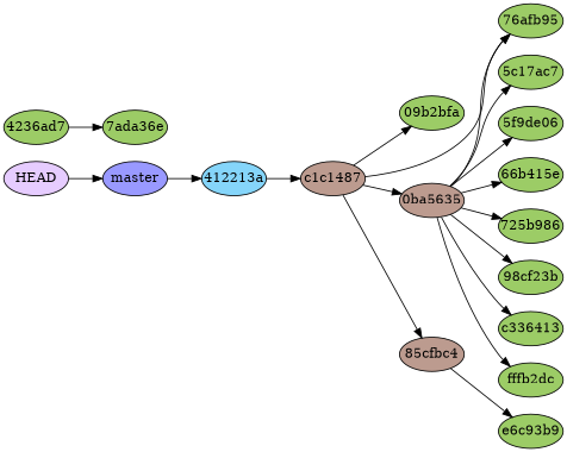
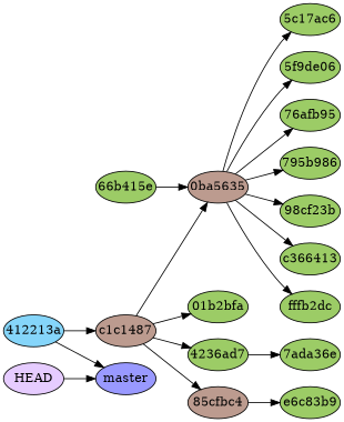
  digraph {
    rankdir=LR
    node [fillcolor="#9ccc66" fixedsize=true style=filled]
-   n1 [label="09b2bfa" width=0.95]
+   n1 [label="01b2bfa" width=0.95]
    n2 [label="4236ad7" width=0.95]
    n3 [label="7ada36e" width=0.95]
-   n4 [label="5c17ac7" width=0.95]
+   n4 [label="5c17ac6" width=0.95]
    n5 [label="5f9de06" width=0.95]
    n6 [label="66b415e" width=0.95]
    n7 [label="76afb95" width=0.95]
-   n8 [label="725b986" width=0.95]
+   n8 [label="795b986" width=0.95]
    n9 [label="98cf23b" width=0.95]
-   n10 [label=c336413 width=0.95]
-   n11 [label=e6c93b9 width=0.95]
+   n10 [label=c366413 width=0.95]
+   n11 [label=e6c83b9 width=0.95]
    n12 [label=fffb2dc width=0.95]
    n13 [fillcolor="#bc9b8f" label="0ba5635" width=0.95]
    n14 [fillcolor="#bc9b8f" label="85cfbc4" width=0.95]
    n15 [fillcolor="#bc9b8f" label=c1c1487 width=0.95]
    n16 [fillcolor="#85d5fa" label="412213a" width=0.95]
    n17 [fillcolor="#9999ff" label=master width=0.95]
    n18 [fillcolor="#e6ccff" label=HEAD width=0.95]
    n2 -> n3
    n13 -> n4
    n13 -> n5
-   n13 -> n6
+   n6 -> n13
    n13 -> n7
    n13 -> n8
    n13 -> n9
    n13 -> n10
    n13 -> n12
    n14 -> n11
    n15 -> n1
-   n15 -> n7
+   n15 -> n2
    n15 -> n13
    n15 -> n14
    n16 -> n15
-   n17 -> n16
+   n16 -> n17
    n18 -> n17
  }
